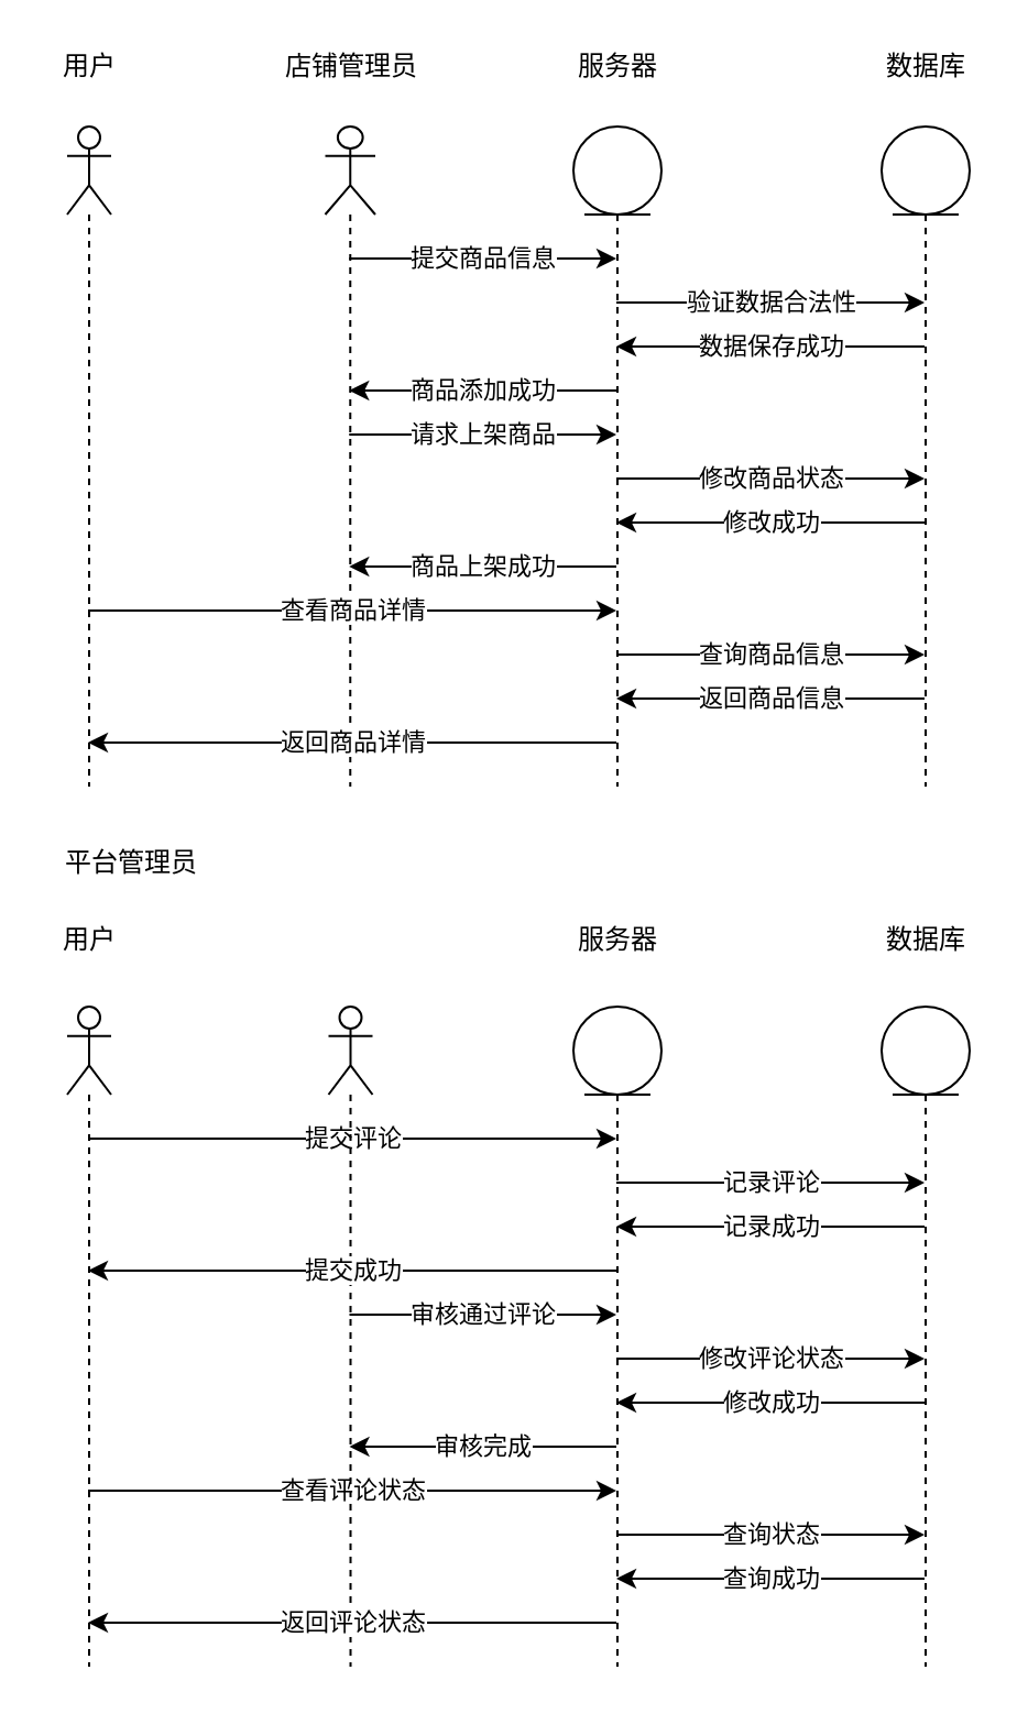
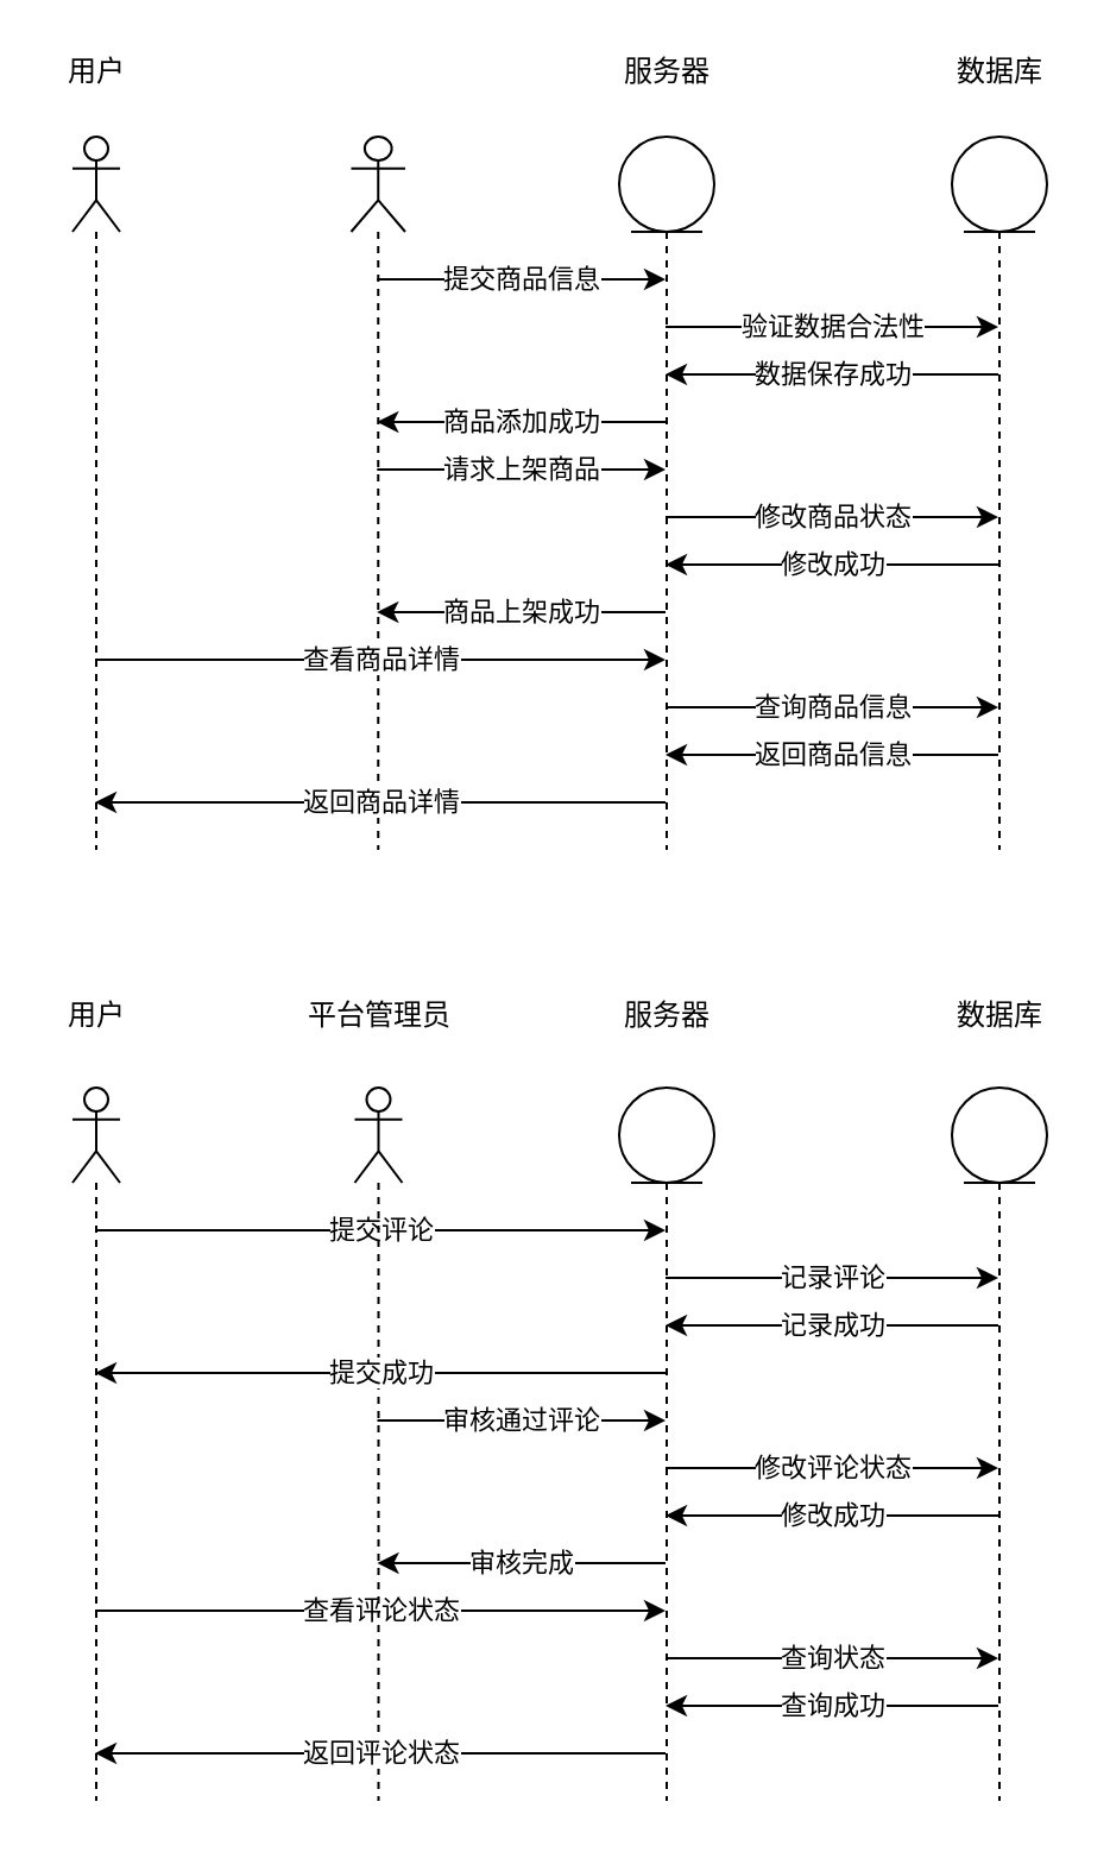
  <mxCell id="0" />
  <mxCell id="1" parent="0" />
  <mxCell id="2" value="提交评论" style="edgeStyle=orthogonalEdgeStyle;rounded=0;orthogonalLoop=1;jettySize=auto;html=1;" edge="1" parent="1" source="4" target="35"><mxGeometry relative="1" as="geometry"><Array as="points"><mxPoint x="160" y="517" /><mxPoint x="160" y="517" /></Array></mxGeometry></mxCell>
  <mxCell id="3" value="查看评论状态" style="edgeStyle=orthogonalEdgeStyle;rounded=0;orthogonalLoop=1;jettySize=auto;html=1;" edge="1" parent="1" source="4" target="35"><mxGeometry relative="1" as="geometry"><Array as="points"><mxPoint x="140" y="677" /><mxPoint x="140" y="677" /></Array></mxGeometry></mxCell>
  <mxCell id="4" value="" style="shape=umlLifeline;participant=umlActor;perimeter=lifelinePerimeter;whiteSpace=wrap;html=1;container=1;collapsible=0;recursiveResize=0;verticalAlign=top;spacingTop=36;outlineConnect=0;" vertex="1" parent="1"><mxGeometry x="30" y="457" width="20" height="300" as="geometry" /></mxCell>
  <mxCell id="5" value="用户" style="text;html=1;align=center;verticalAlign=middle;resizable=0;points=[];autosize=1;" vertex="1" parent="1"><mxGeometry x="20" y="417" width="40" height="20" as="geometry" /></mxCell>
  <mxCell id="6" value="审核通过评论" style="edgeStyle=orthogonalEdgeStyle;rounded=0;orthogonalLoop=1;jettySize=auto;html=1;" edge="1" parent="1" source="7" target="35"><mxGeometry relative="1" as="geometry"><Array as="points"><mxPoint x="220" y="597" /><mxPoint x="220" y="597" /></Array></mxGeometry></mxCell>
  <mxCell id="7" value="" style="shape=umlLifeline;participant=umlActor;perimeter=lifelinePerimeter;whiteSpace=wrap;html=1;container=1;collapsible=0;recursiveResize=0;verticalAlign=top;spacingTop=36;outlineConnect=0;" vertex="1" parent="1"><mxGeometry x="148.75" y="457" width="20" height="300" as="geometry" /></mxCell>
- <mxCell id="8" value="平台管理员" style="text;html=1;align=center;verticalAlign=middle;resizable=0;points=[];autosize=1;" vertex="1" parent="1"><mxGeometry x="18.75" y="382" width="80" height="20" as="geometry" /></mxCell>
+ <mxCell id="8" value="平台管理员" style="text;html=1;align=center;verticalAlign=middle;resizable=0;points=[];autosize=1;" vertex="1" parent="1"><mxGeometry x="118.75" y="417" width="80" height="20" as="geometry" /></mxCell>
  <mxCell id="9" value="提交商品信息" style="edgeStyle=orthogonalEdgeStyle;rounded=0;orthogonalLoop=1;jettySize=auto;html=1;" edge="1" parent="1" source="11" target="18"><mxGeometry relative="1" as="geometry"><mxPoint x="253.25" y="137" as="targetPoint" /><Array as="points"><mxPoint x="203.75" y="117" /><mxPoint x="203.75" y="117" /></Array></mxGeometry></mxCell>
  <mxCell id="10" value="请求上架商品" style="edgeStyle=orthogonalEdgeStyle;rounded=0;orthogonalLoop=1;jettySize=auto;html=1;" edge="1" parent="1" source="11" target="18"><mxGeometry relative="1" as="geometry"><mxPoint x="253.25" y="237" as="targetPoint" /><Array as="points"><mxPoint x="193.75" y="197" /><mxPoint x="193.75" y="197" /></Array></mxGeometry></mxCell>
  <mxCell id="11" value="" style="shape=umlLifeline;participant=umlActor;perimeter=lifelinePerimeter;whiteSpace=wrap;html=1;container=1;collapsible=0;recursiveResize=0;verticalAlign=top;spacingTop=36;outlineConnect=0;" vertex="1" parent="1"><mxGeometry x="147.25" y="57" width="22.75" height="300" as="geometry" /></mxCell>
  <mxCell id="12" value="验证数据合法性" style="edgeStyle=orthogonalEdgeStyle;rounded=0;orthogonalLoop=1;jettySize=auto;html=1;" edge="1" parent="1" source="18" target="22"><mxGeometry relative="1" as="geometry"><Array as="points"><mxPoint x="383.75" y="137" /><mxPoint x="383.75" y="137" /></Array></mxGeometry></mxCell>
  <mxCell id="13" value="商品添加成功" style="edgeStyle=orthogonalEdgeStyle;rounded=0;orthogonalLoop=1;jettySize=auto;html=1;" edge="1" parent="1" source="18" target="11"><mxGeometry relative="1" as="geometry"><Array as="points"><mxPoint x="203.75" y="177" /><mxPoint x="203.75" y="177" /></Array></mxGeometry></mxCell>
  <mxCell id="14" value="修改商品状态" style="edgeStyle=orthogonalEdgeStyle;rounded=0;orthogonalLoop=1;jettySize=auto;html=1;" edge="1" parent="1" source="18" target="22"><mxGeometry relative="1" as="geometry"><Array as="points"><mxPoint x="393.75" y="217" /><mxPoint x="393.75" y="217" /></Array></mxGeometry></mxCell>
  <mxCell id="15" value="商品上架成功" style="edgeStyle=orthogonalEdgeStyle;rounded=0;orthogonalLoop=1;jettySize=auto;html=1;" edge="1" parent="1" source="18" target="11"><mxGeometry relative="1" as="geometry"><Array as="points"><mxPoint x="203.75" y="257" /><mxPoint x="203.75" y="257" /></Array></mxGeometry></mxCell>
  <mxCell id="16" value="查询商品信息" style="edgeStyle=orthogonalEdgeStyle;rounded=0;orthogonalLoop=1;jettySize=auto;html=1;" edge="1" parent="1" source="18" target="22"><mxGeometry relative="1" as="geometry"><Array as="points"><mxPoint x="350" y="297" /><mxPoint x="350" y="297" /></Array></mxGeometry></mxCell>
  <mxCell id="17" value="返回商品详情" style="edgeStyle=orthogonalEdgeStyle;rounded=0;orthogonalLoop=1;jettySize=auto;html=1;" edge="1" parent="1" source="18" target="27"><mxGeometry relative="1" as="geometry"><Array as="points"><mxPoint x="130" y="337" /><mxPoint x="130" y="337" /></Array></mxGeometry></mxCell>
  <mxCell id="18" value="" style="shape=umlLifeline;participant=umlEntity;perimeter=lifelinePerimeter;whiteSpace=wrap;html=1;container=1;collapsible=0;recursiveResize=0;verticalAlign=top;spacingTop=36;outlineConnect=0;" vertex="1" parent="1"><mxGeometry x="260" y="57" width="40" height="300" as="geometry" /></mxCell>
  <mxCell id="19" value="数据保存成功" style="edgeStyle=orthogonalEdgeStyle;rounded=0;orthogonalLoop=1;jettySize=auto;html=1;" edge="1" parent="1" source="22" target="18"><mxGeometry relative="1" as="geometry"><Array as="points"><mxPoint x="383.75" y="157" /><mxPoint x="383.75" y="157" /></Array></mxGeometry></mxCell>
  <mxCell id="20" value="修改成功" style="edgeStyle=orthogonalEdgeStyle;rounded=0;orthogonalLoop=1;jettySize=auto;html=1;" edge="1" parent="1" source="22" target="18"><mxGeometry relative="1" as="geometry"><Array as="points"><mxPoint x="373.75" y="237" /><mxPoint x="373.75" y="237" /></Array></mxGeometry></mxCell>
  <mxCell id="21" value="返回商品信息" style="edgeStyle=orthogonalEdgeStyle;rounded=0;orthogonalLoop=1;jettySize=auto;html=1;" edge="1" parent="1" source="22" target="18"><mxGeometry relative="1" as="geometry"><mxPoint x="340" y="377" as="targetPoint" /><Array as="points"><mxPoint x="310" y="317" /><mxPoint x="310" y="317" /></Array></mxGeometry></mxCell>
  <mxCell id="22" value="" style="shape=umlLifeline;participant=umlEntity;perimeter=lifelinePerimeter;whiteSpace=wrap;html=1;container=1;collapsible=0;recursiveResize=0;verticalAlign=top;spacingTop=36;outlineConnect=0;" vertex="1" parent="1"><mxGeometry x="400" y="57" width="40" height="300" as="geometry" /></mxCell>
- <mxCell id="23" value="店铺管理员" style="text;html=1;align=center;verticalAlign=middle;resizable=0;points=[];autosize=1;" vertex="1" parent="1"><mxGeometry x="118.75" y="20" width="80" height="20" as="geometry" /></mxCell>
  <mxCell id="24" value="服务器" style="text;html=1;align=center;verticalAlign=middle;resizable=0;points=[];autosize=1;" vertex="1" parent="1"><mxGeometry x="255" y="20" width="50" height="20" as="geometry" /></mxCell>
  <mxCell id="25" value="数据库" style="text;html=1;align=center;verticalAlign=middle;resizable=0;points=[];autosize=1;" vertex="1" parent="1"><mxGeometry x="395" y="20" width="50" height="20" as="geometry" /></mxCell>
  <mxCell id="26" value="查看商品详情" style="edgeStyle=orthogonalEdgeStyle;rounded=0;orthogonalLoop=1;jettySize=auto;html=1;" edge="1" parent="1" source="27" target="18"><mxGeometry relative="1" as="geometry"><Array as="points"><mxPoint x="60" y="277" /><mxPoint x="60" y="277" /></Array></mxGeometry></mxCell>
  <mxCell id="27" value="" style="shape=umlLifeline;participant=umlActor;perimeter=lifelinePerimeter;whiteSpace=wrap;html=1;container=1;collapsible=0;recursiveResize=0;verticalAlign=top;spacingTop=36;outlineConnect=0;" vertex="1" parent="1"><mxGeometry x="30" y="57" width="20" height="300" as="geometry" /></mxCell>
  <mxCell id="28" value="用户" style="text;html=1;align=center;verticalAlign=middle;resizable=0;points=[];autosize=1;" vertex="1" parent="1"><mxGeometry x="20" y="20" width="40" height="20" as="geometry" /></mxCell>
  <mxCell id="29" value="记录评论" style="edgeStyle=orthogonalEdgeStyle;rounded=0;orthogonalLoop=1;jettySize=auto;html=1;" edge="1" parent="1" source="35" target="39"><mxGeometry relative="1" as="geometry"><Array as="points"><mxPoint x="350" y="537" /><mxPoint x="350" y="537" /></Array></mxGeometry></mxCell>
  <mxCell id="30" value="提交成功" style="edgeStyle=orthogonalEdgeStyle;rounded=0;orthogonalLoop=1;jettySize=auto;html=1;" edge="1" parent="1" source="35" target="4"><mxGeometry relative="1" as="geometry"><Array as="points"><mxPoint x="150" y="577" /><mxPoint x="150" y="577" /></Array></mxGeometry></mxCell>
  <mxCell id="31" value="修改评论状态" style="edgeStyle=orthogonalEdgeStyle;rounded=0;orthogonalLoop=1;jettySize=auto;html=1;" edge="1" parent="1" source="35" target="39"><mxGeometry relative="1" as="geometry"><Array as="points"><mxPoint x="350" y="617" /><mxPoint x="350" y="617" /></Array></mxGeometry></mxCell>
  <mxCell id="32" value="审核完成" style="edgeStyle=orthogonalEdgeStyle;rounded=0;orthogonalLoop=1;jettySize=auto;html=1;" edge="1" parent="1" source="35" target="7"><mxGeometry relative="1" as="geometry"><Array as="points"><mxPoint x="210" y="657" /><mxPoint x="210" y="657" /></Array></mxGeometry></mxCell>
  <mxCell id="33" value="查询状态" style="edgeStyle=orthogonalEdgeStyle;rounded=0;orthogonalLoop=1;jettySize=auto;html=1;" edge="1" parent="1" source="35" target="39"><mxGeometry relative="1" as="geometry"><Array as="points"><mxPoint x="340" y="697" /><mxPoint x="340" y="697" /></Array></mxGeometry></mxCell>
  <mxCell id="34" value="返回评论状态" style="edgeStyle=orthogonalEdgeStyle;rounded=0;orthogonalLoop=1;jettySize=auto;html=1;" edge="1" parent="1" source="35" target="4"><mxGeometry relative="1" as="geometry"><Array as="points"><mxPoint x="150" y="737" /><mxPoint x="150" y="737" /></Array></mxGeometry></mxCell>
  <mxCell id="35" value="" style="shape=umlLifeline;participant=umlEntity;perimeter=lifelinePerimeter;whiteSpace=wrap;html=1;container=1;collapsible=0;recursiveResize=0;verticalAlign=top;spacingTop=36;outlineConnect=0;" vertex="1" parent="1"><mxGeometry x="260" y="457" width="40" height="300" as="geometry" /></mxCell>
  <mxCell id="36" value="记录成功" style="edgeStyle=orthogonalEdgeStyle;rounded=0;orthogonalLoop=1;jettySize=auto;html=1;" edge="1" parent="1" source="39" target="35"><mxGeometry relative="1" as="geometry"><Array as="points"><mxPoint x="350" y="557" /><mxPoint x="350" y="557" /></Array></mxGeometry></mxCell>
  <mxCell id="37" value="修改成功" style="edgeStyle=orthogonalEdgeStyle;rounded=0;orthogonalLoop=1;jettySize=auto;html=1;" edge="1" parent="1" source="39" target="35"><mxGeometry relative="1" as="geometry"><Array as="points"><mxPoint x="340" y="637" /><mxPoint x="340" y="637" /></Array></mxGeometry></mxCell>
  <mxCell id="38" value="查询成功" style="edgeStyle=orthogonalEdgeStyle;rounded=0;orthogonalLoop=1;jettySize=auto;html=1;" edge="1" parent="1" source="39" target="35"><mxGeometry relative="1" as="geometry"><Array as="points"><mxPoint x="340" y="717" /><mxPoint x="340" y="717" /></Array></mxGeometry></mxCell>
  <mxCell id="39" value="" style="shape=umlLifeline;participant=umlEntity;perimeter=lifelinePerimeter;whiteSpace=wrap;html=1;container=1;collapsible=0;recursiveResize=0;verticalAlign=top;spacingTop=36;outlineConnect=0;" vertex="1" parent="1"><mxGeometry x="400" y="457" width="40" height="300" as="geometry" /></mxCell>
  <mxCell id="40" value="服务器" style="text;html=1;align=center;verticalAlign=middle;resizable=0;points=[];autosize=1;" vertex="1" parent="1"><mxGeometry x="255" y="417" width="50" height="20" as="geometry" /></mxCell>
  <mxCell id="41" value="数据库" style="text;html=1;align=center;verticalAlign=middle;resizable=0;points=[];autosize=1;" vertex="1" parent="1"><mxGeometry x="395" y="417" width="50" height="20" as="geometry" /></mxCell>
